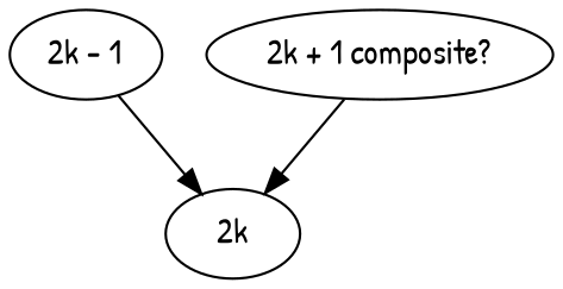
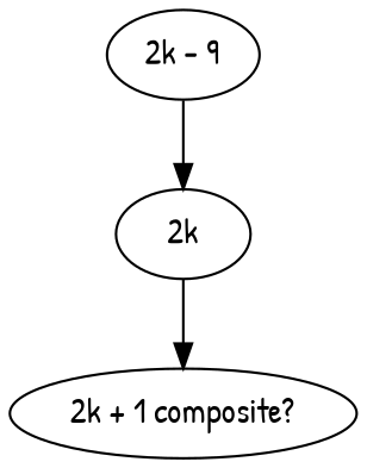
  digraph {
    fontname="Patrick Hand"
    fontsize=20
    node [fontname="Patrick Hand"]
    edge [fontname="Patrick Hand"]
-   "2k - 1"
+   "2k - 1" [label="2k - 9"]
    "2k"
    n3 [label="2k + 1 composite?"]
    "2k - 1" -> "2k"
-   n3 -> "2k"
+   "2k" -> n3
  }
